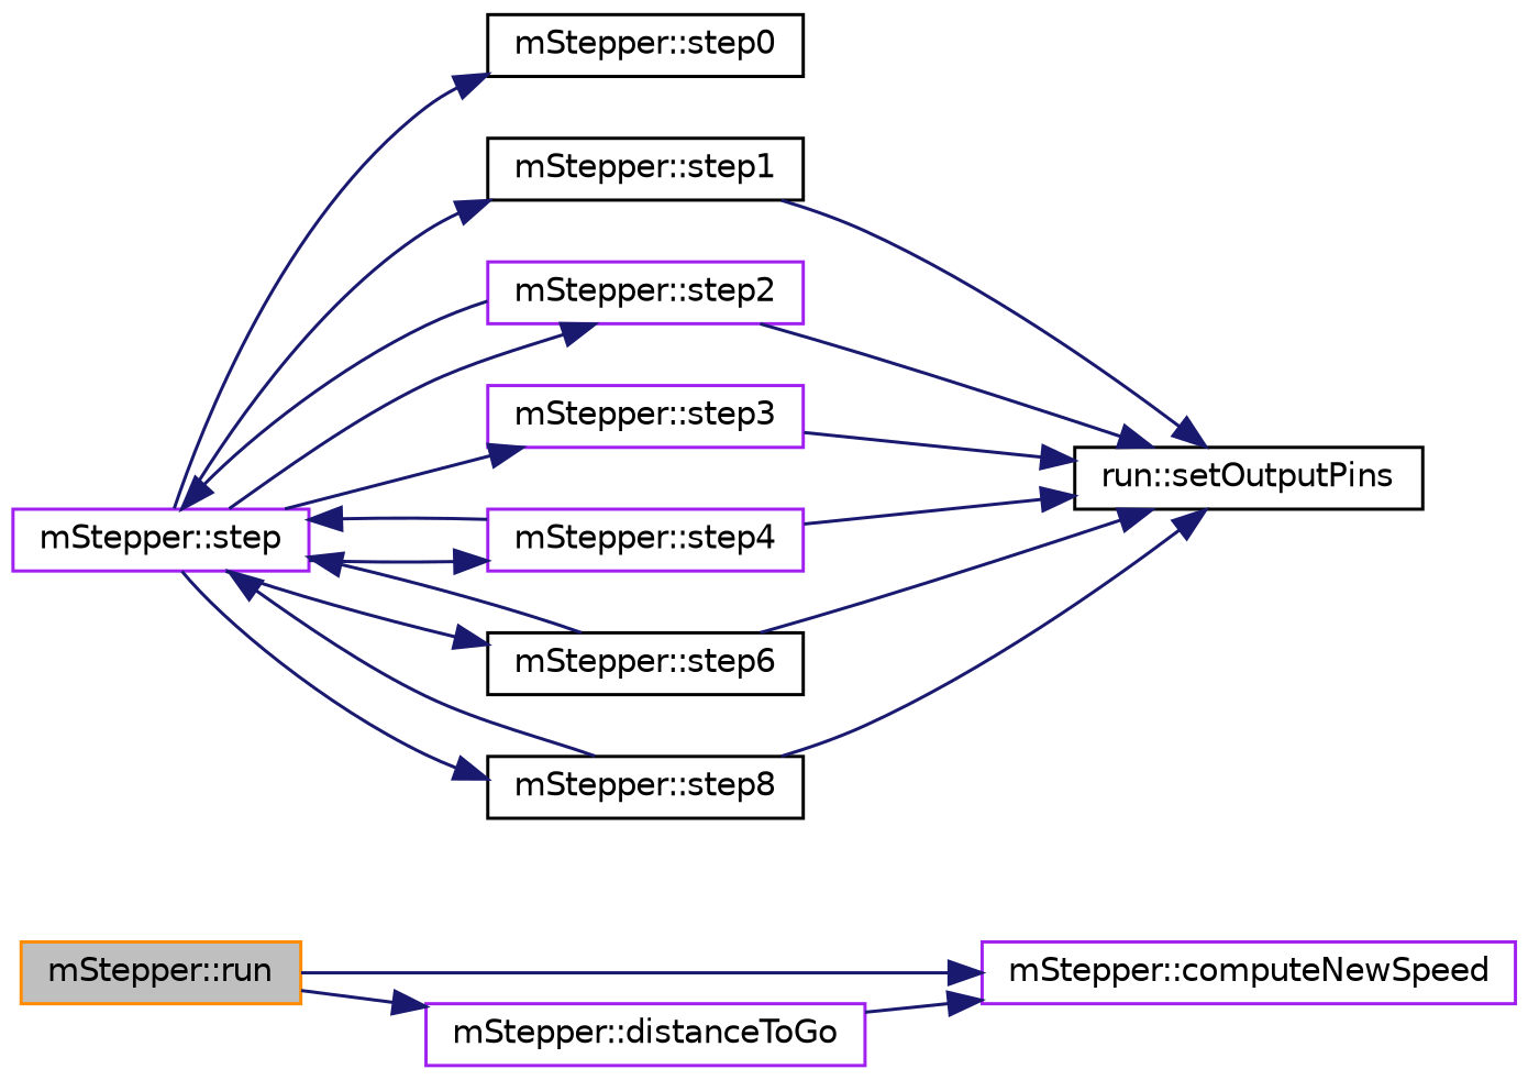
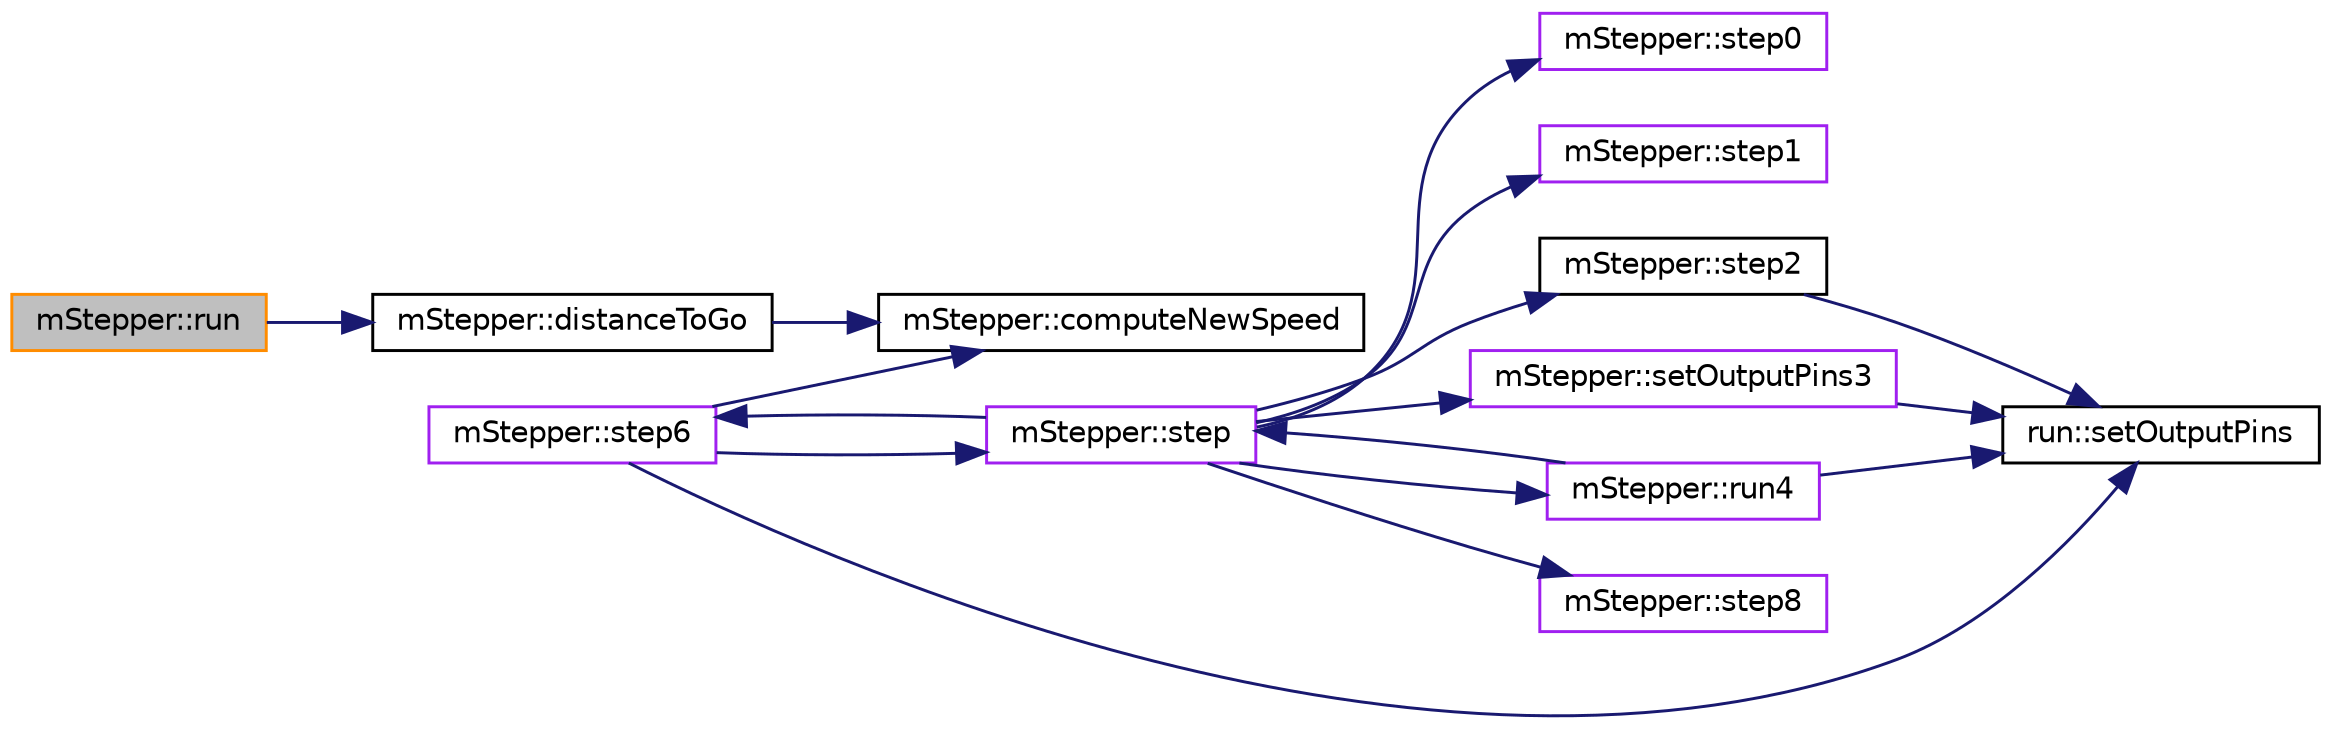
  digraph {
    rankdir=LR
    node [color=purple fillcolor=white fontname=Helvetica fontsize=10 shape=record style=filled]
    edge [color=midnightblue fontname=Helvetica fontsize=10 labelfontname=Helvetica labelfontsize=10 style=solid]
    n1 [color=darkorange fillcolor=grey75 fontcolor=black height=0.2 label="mStepper::run" width=0.4]
-   n2 [height=0.2 label="mStepper::computeNewSpeed" width=0.4]
-   n3 [height=0.2 label="mStepper::distanceToGo" width=0.4]
+   n2 [color=black height=0.2 label="mStepper::computeNewSpeed" width=0.4]
+   n3 [color=black height=0.2 label="mStepper::distanceToGo" width=0.4]
    n4 [height=0.2 label="mStepper::step" width=0.4]
-   n5 [color=black height=0.2 label="mStepper::step0" width=0.4]
-   n6 [color=black height=0.2 label="mStepper::step1" width=0.4]
-   n7 [height=0.2 label="mStepper::step2" width=0.4]
-   n8 [height=0.2 label="mStepper::step3" width=0.4]
-   n9 [height=0.2 label="mStepper::step4" width=0.4]
-   n10 [color=black height=0.2 label="mStepper::step6" width=0.4]
-   n11 [color=black height=0.2 label="mStepper::step8" width=0.4]
+   n5 [height=0.2 label="mStepper::step0" width=0.4]
+   n6 [height=0.2 label="mStepper::step1" width=0.4]
+   n7 [color=black height=0.2 label="mStepper::step2" width=0.4]
+   n8 [height=0.2 label="mStepper::setOutputPins3" width=0.4]
+   n9 [height=0.2 label="mStepper::run4" width=0.4]
+   n10 [height=0.2 label="mStepper::step6" width=0.4]
+   n11 [height=0.2 label="mStepper::step8" width=0.4]
    n12 [color=black height=0.2 label="run::setOutputPins" width=0.4]
-   n1 -> n2
+   n10 -> n2
    n1 -> n3
    n3 -> n2
    n4 -> n5
    n4 -> n6
    n4 -> n7
    n4 -> n8
    n4 -> n9
    n4 -> n10
    n4 -> n11
-   n6 -> n12
-   n7 -> n4
    n7 -> n12
    n8 -> n12
    n9 -> n4
    n9 -> n12
    n10 -> n4
    n10 -> n12
-   n11 -> n4
-   n11 -> n12
  }
